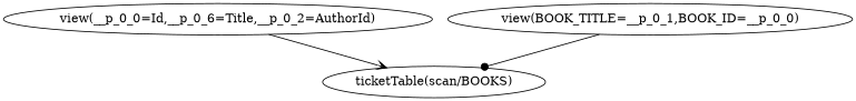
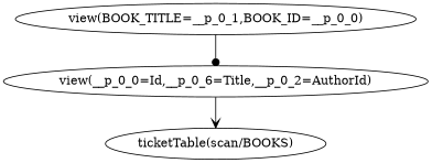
  digraph {
    n1 [label="ticketTable(scan/BOOKS)"]
    n2 [label="view(__p_0_0=Id,__p_0_6=Title,__p_0_2=AuthorId)"]
    n3 [label="view(BOOK_TITLE=__p_0_1,BOOK_ID=__p_0_0)"]
    n2 -> n1 [arrowhead=vee]
-   n3 -> n1 [arrowhead=dot]
+   n3 -> n2 [arrowhead=dot]
  }
